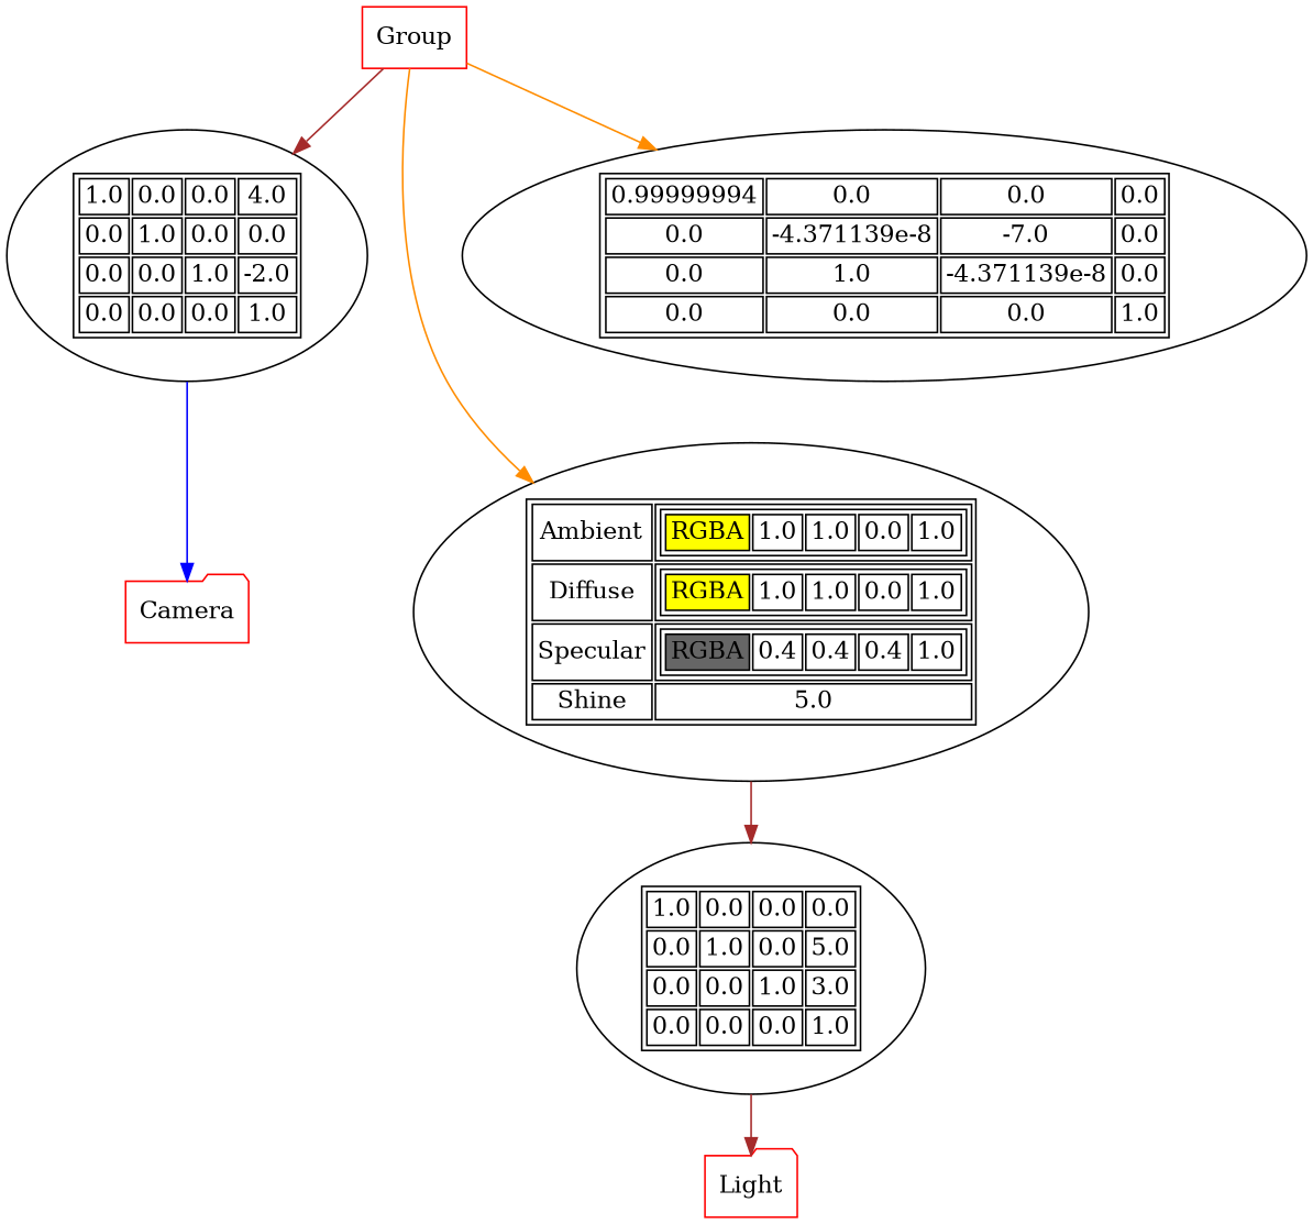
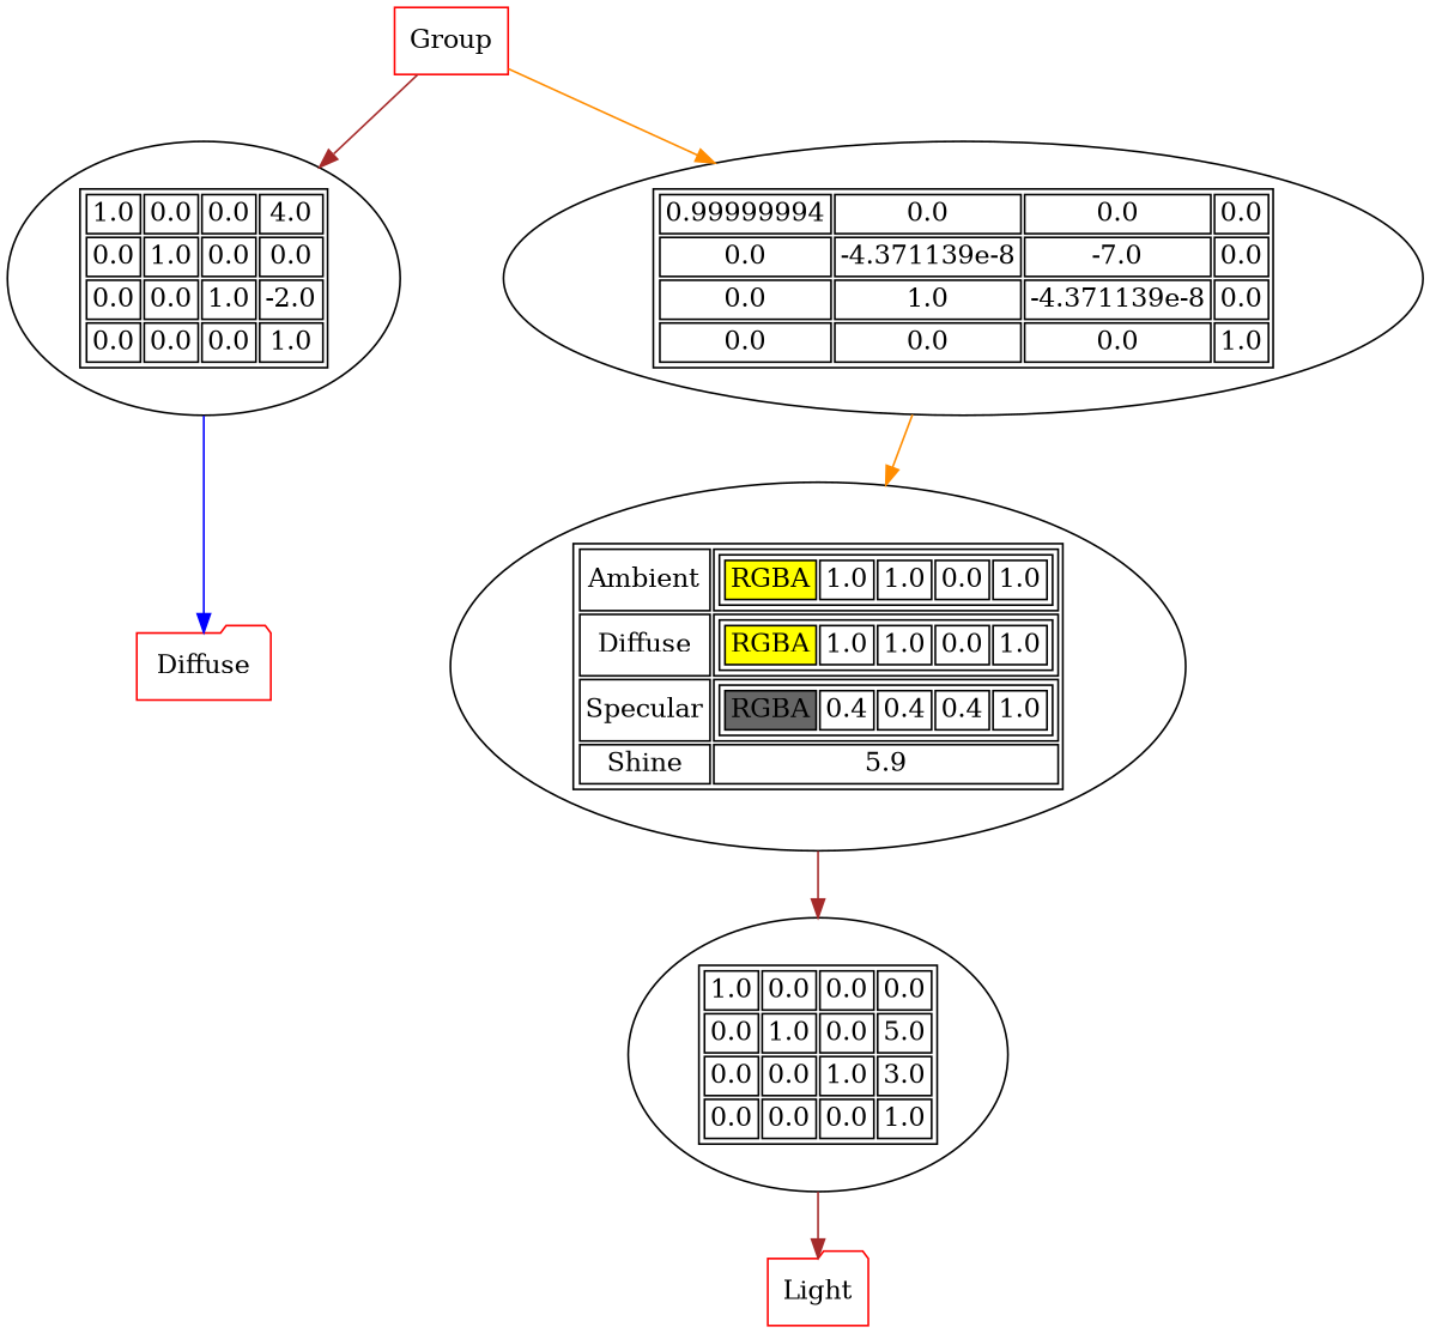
  digraph {
    edge [color=brown]
-   n1 [color=red label=Camera shape=folder]
+   n1 [color=red label=Diffuse shape=folder]
    n2 [label=<<TABLE><TR><TD>1.0</TD> <TD>0.0</TD> <TD>0.0</TD> <TD>4.0</TD></TR><TR><TD>0.0</TD> <TD>1.0</TD> <TD>0.0</TD> <TD>0.0</TD></TR><TR><TD>0.0</TD> <TD>0.0</TD> <TD>1.0</TD> <TD>-2.0</TD></TR><TR><TD>0.0</TD> <TD>0.0</TD> <TD>0.0</TD> <TD>1.0</TD></TR></TABLE>>]
    n3 [color=red label=Light shape=folder]
    n4 [label=<<TABLE><TR><TD>1.0</TD> <TD>0.0</TD> <TD>0.0</TD> <TD>0.0</TD></TR><TR><TD>0.0</TD> <TD>1.0</TD> <TD>0.0</TD> <TD>5.0</TD></TR><TR><TD>0.0</TD> <TD>0.0</TD> <TD>1.0</TD> <TD>3.0</TD></TR><TR><TD>0.0</TD> <TD>0.0</TD> <TD>0.0</TD> <TD>1.0</TD></TR></TABLE>>]
-   n5 [label=<<TABLE><TR><TD>Ambient</TD> <TD><TABLE><TR><TD BGCOLOR="#ffff00">RGBA</TD> <TD>1.0</TD> <TD>1.0</TD> <TD>0.0</TD> <TD>1.0</TD></TR></TABLE></TD></TR><TR><TD>Diffuse</TD> <TD><TABLE><TR><TD BGCOLOR="#ffff00">RGBA</TD> <TD>1.0</TD> <TD>1.0</TD> <TD>0.0</TD> <TD>1.0</TD></TR></TABLE></TD></TR><TR><TD>Specular</TD> <TD><TABLE><TR><TD BGCOLOR="#666666">RGBA</TD> <TD>0.4</TD> <TD>0.4</TD> <TD>0.4</TD> <TD>1.0</TD></TR></TABLE></TD></TR><TR><TD>Shine</TD> <TD>5.0</TD></TR></TABLE>>]
+   n5 [label=<<TABLE><TR><TD>Ambient</TD> <TD><TABLE><TR><TD BGCOLOR="#ffff00">RGBA</TD> <TD>1.0</TD> <TD>1.0</TD> <TD>0.0</TD> <TD>1.0</TD></TR></TABLE></TD></TR><TR><TD>Diffuse</TD> <TD><TABLE><TR><TD BGCOLOR="#ffff00">RGBA</TD> <TD>1.0</TD> <TD>1.0</TD> <TD>0.0</TD> <TD>1.0</TD></TR></TABLE></TD></TR><TR><TD>Specular</TD> <TD><TABLE><TR><TD BGCOLOR="#666666">RGBA</TD> <TD>0.4</TD> <TD>0.4</TD> <TD>0.4</TD> <TD>1.0</TD></TR></TABLE></TD></TR><TR><TD>Shine</TD> <TD>5.9</TD></TR></TABLE>>]
    n6 [label=<<TABLE><TR><TD>0.99999994</TD> <TD>0.0</TD> <TD>0.0</TD> <TD>0.0</TD></TR><TR><TD>0.0</TD> <TD>-4.371139e-8</TD> <TD>-7.0</TD> <TD>0.0</TD></TR><TR><TD>0.0</TD> <TD>1.0</TD> <TD>-4.371139e-8</TD> <TD>0.0</TD></TR><TR><TD>0.0</TD> <TD>0.0</TD> <TD>0.0</TD> <TD>1.0</TD></TR></TABLE>>]
    n7 [color=red label=Group shape=box]
    n2 -> n1 [color=blue]
    n4 -> n3
    n5 -> n4
-   n7 -> n5 [color=darkorange]
+   n6 -> n5 [color=darkorange]
    n7 -> n2
    n7 -> n6 [color=darkorange]
  }
